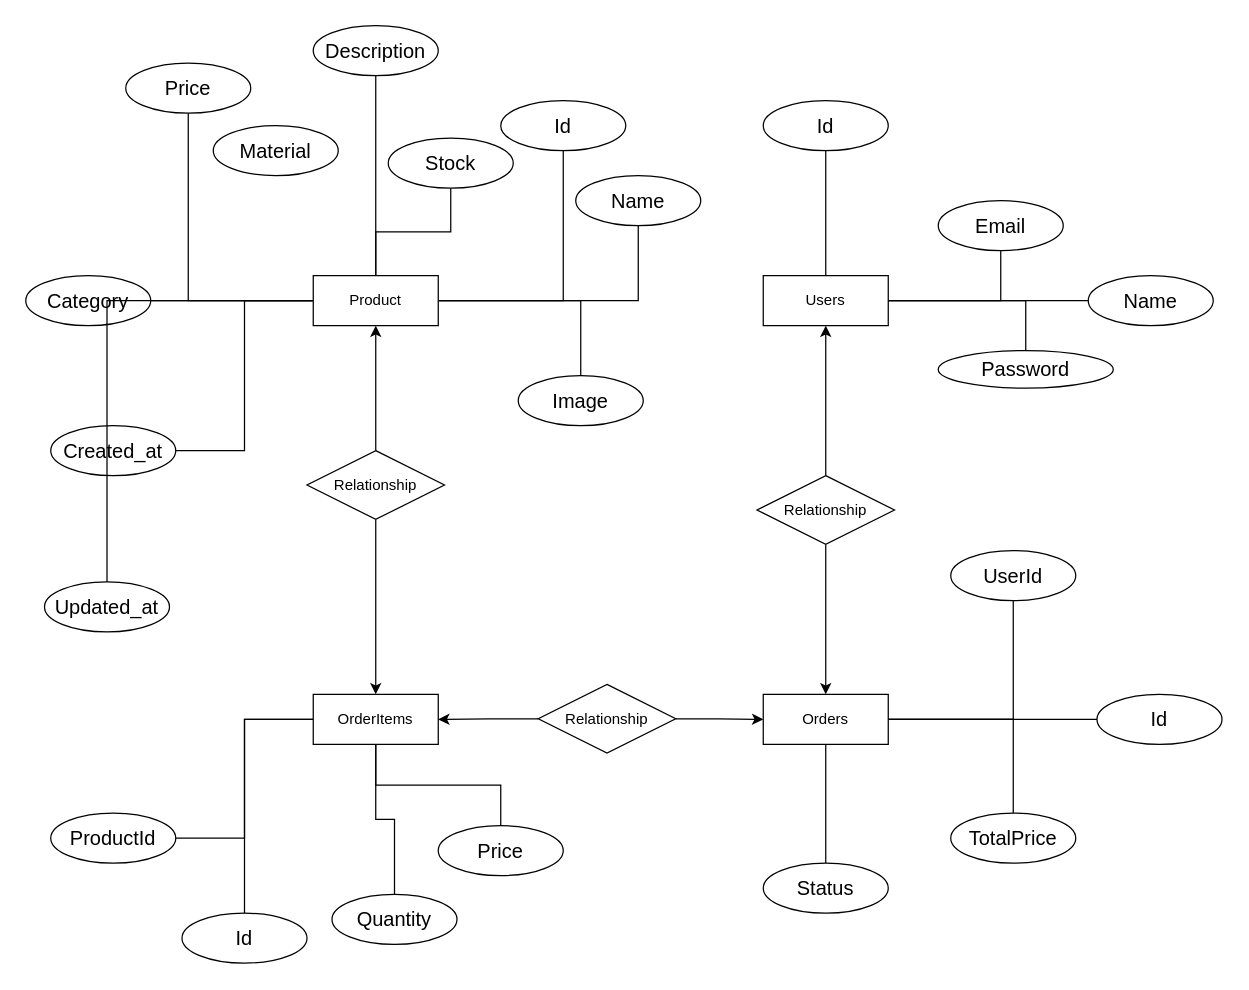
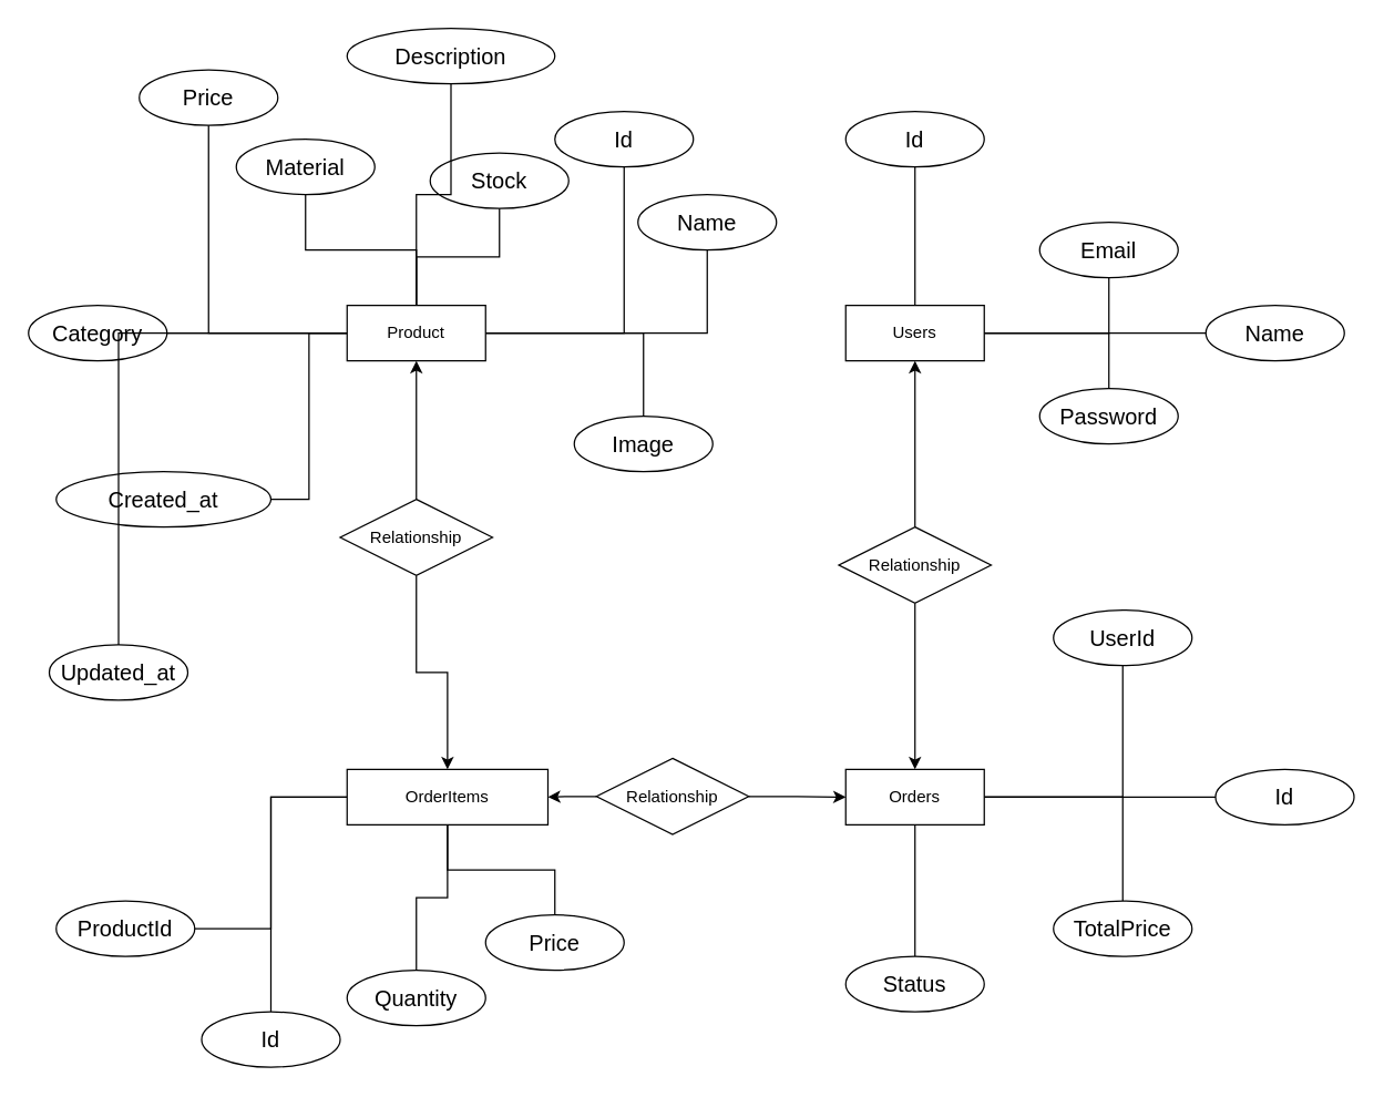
  <mxCell id="0" />
  <mxCell id="1" parent="0" />
  <mxCell id="2" value="&lt;span style=&quot;font-size:12.0pt;line-height:107%;&lt;br/&gt;font-family:&amp;quot;Times New Roman&amp;quot;,serif;mso-fareast-font-family:Calibri;mso-fareast-theme-font:&lt;br/&gt;minor-latin;mso-ansi-language:HU;mso-fareast-language:EN-US;mso-bidi-language:&lt;br/&gt;AR-SA&quot;&gt;Updated_at&lt;/span&gt;" style="ellipse;whiteSpace=wrap;html=1;align=center;" parent="1" vertex="1"><mxGeometry x="35" y="465" width="100" height="40" as="geometry" /></mxCell>
  <mxCell id="3" value="&lt;span style=&quot;font-size:12.0pt;line-height:107%;&lt;br/&gt;font-family:&amp;quot;Times New Roman&amp;quot;,serif;mso-fareast-font-family:Calibri;mso-fareast-theme-font:&lt;br/&gt;minor-latin;mso-ansi-language:HU;mso-fareast-language:EN-US;mso-bidi-language:&lt;br/&gt;AR-SA&quot;&gt;Price&lt;/span&gt;" style="ellipse;whiteSpace=wrap;html=1;align=center;" parent="1" vertex="1"><mxGeometry x="100" y="50" width="100" height="40" as="geometry" /></mxCell>
  <mxCell id="4" value="&lt;span style=&quot;font-size:12.0pt;line-height:107%;&lt;br/&gt;font-family:&amp;quot;Times New Roman&amp;quot;,serif;mso-fareast-font-family:Calibri;mso-fareast-theme-font:&lt;br/&gt;minor-latin;mso-ansi-language:HU;mso-fareast-language:EN-US;mso-bidi-language:&lt;br/&gt;AR-SA&quot;&gt;Id&lt;/span&gt;" style="ellipse;whiteSpace=wrap;html=1;align=center;" vertex="1" parent="1"><mxGeometry x="400" y="80" width="100" height="40" as="geometry" /></mxCell>
- <mxCell id="5" value="&lt;span style=&quot;font-size:12.0pt;line-height:107%;&lt;br/&gt;font-family:&amp;quot;Times New Roman&amp;quot;,serif;mso-fareast-font-family:Calibri;mso-fareast-theme-font:&lt;br/&gt;minor-latin;mso-ansi-language:HU;mso-fareast-language:EN-US;mso-bidi-language:&lt;br/&gt;AR-SA&quot;&gt;Description&lt;/span&gt;" style="ellipse;whiteSpace=wrap;html=1;align=center;" vertex="1" parent="1"><mxGeometry x="250" y="20" width="100" height="40" as="geometry" /></mxCell>
+ <mxCell id="5" value="&lt;span style=&quot;font-size:12.0pt;line-height:107%;&lt;br/&gt;font-family:&amp;quot;Times New Roman&amp;quot;,serif;mso-fareast-font-family:Calibri;mso-fareast-theme-font:&lt;br/&gt;minor-latin;mso-ansi-language:HU;mso-fareast-language:EN-US;mso-bidi-language:&lt;br/&gt;AR-SA&quot;&gt;Description&lt;/span&gt;" style="ellipse;whiteSpace=wrap;html=1;align=center;" vertex="1" parent="1"><mxGeometry x="250" y="20" width="150" height="40" as="geometry" /></mxCell>
  <mxCell id="6" value="&lt;span style=&quot;font-size:12.0pt;line-height:107%;&lt;br/&gt;font-family:&amp;quot;Times New Roman&amp;quot;,serif;mso-fareast-font-family:Calibri;mso-fareast-theme-font:&lt;br/&gt;minor-latin;mso-ansi-language:HU;mso-fareast-language:EN-US;mso-bidi-language:&lt;br/&gt;AR-SA&quot;&gt;Material&lt;/span&gt;" style="ellipse;whiteSpace=wrap;html=1;align=center;" vertex="1" parent="1"><mxGeometry x="170" y="100" width="100" height="40" as="geometry" /></mxCell>
  <mxCell id="7" value="&lt;span style=&quot;font-size:12.0pt;line-height:107%;&lt;br/&gt;font-family:&amp;quot;Times New Roman&amp;quot;,serif;mso-fareast-font-family:Calibri;mso-fareast-theme-font:&lt;br/&gt;minor-latin;mso-ansi-language:HU;mso-fareast-language:EN-US;mso-bidi-language:&lt;br/&gt;AR-SA&quot;&gt;Name&lt;/span&gt;" style="ellipse;whiteSpace=wrap;html=1;align=center;" vertex="1" parent="1"><mxGeometry x="460" y="140" width="100" height="40" as="geometry" /></mxCell>
- <mxCell id="8" value="&lt;span style=&quot;font-size:12.0pt;line-height:107%;&lt;br/&gt;font-family:&amp;quot;Times New Roman&amp;quot;,serif;mso-fareast-font-family:Calibri;mso-fareast-theme-font:&lt;br/&gt;minor-latin;mso-ansi-language:HU;mso-fareast-language:EN-US;mso-bidi-language:&lt;br/&gt;AR-SA&quot;&gt;Created_at&lt;/span&gt;" style="ellipse;whiteSpace=wrap;html=1;align=center;" vertex="1" parent="1"><mxGeometry x="40" y="340" width="100" height="40" as="geometry" /></mxCell>
+ <mxCell id="8" value="&lt;span style=&quot;font-size:12.0pt;line-height:107%;&lt;br/&gt;font-family:&amp;quot;Times New Roman&amp;quot;,serif;mso-fareast-font-family:Calibri;mso-fareast-theme-font:&lt;br/&gt;minor-latin;mso-ansi-language:HU;mso-fareast-language:EN-US;mso-bidi-language:&lt;br/&gt;AR-SA&quot;&gt;Created_at&lt;/span&gt;" style="ellipse;whiteSpace=wrap;html=1;align=center;" vertex="1" parent="1"><mxGeometry x="40" y="340" width="155" height="40" as="geometry" /></mxCell>
  <mxCell id="9" value="&lt;span style=&quot;font-size:12.0pt;line-height:107%;&lt;br/&gt;font-family:&amp;quot;Times New Roman&amp;quot;,serif;mso-fareast-font-family:Calibri;mso-fareast-theme-font:&lt;br/&gt;minor-latin;mso-ansi-language:HU;mso-fareast-language:EN-US;mso-bidi-language:&lt;br/&gt;AR-SA&quot;&gt;Category&lt;/span&gt;" style="ellipse;whiteSpace=wrap;html=1;align=center;" vertex="1" parent="1"><mxGeometry x="20" y="220" width="100" height="40" as="geometry" /></mxCell>
  <mxCell id="10" value="&lt;span style=&quot;font-size:12.0pt;line-height:107%;&lt;br/&gt;font-family:&amp;quot;Times New Roman&amp;quot;,serif;mso-fareast-font-family:Calibri;mso-fareast-theme-font:&lt;br/&gt;minor-latin;mso-ansi-language:HU;mso-fareast-language:EN-US;mso-bidi-language:&lt;br/&gt;AR-SA&quot;&gt;Stock&lt;/span&gt;" style="ellipse;whiteSpace=wrap;html=1;align=center;" vertex="1" parent="1"><mxGeometry x="310" y="110" width="100" height="40" as="geometry" /></mxCell>
  <mxCell id="11" value="&lt;span style=&quot;font-size: 16px;&quot;&gt;Image&lt;/span&gt;" style="ellipse;whiteSpace=wrap;html=1;align=center;" vertex="1" parent="1"><mxGeometry x="414" y="300" width="100" height="40" as="geometry" /></mxCell>
  <mxCell id="12" style="edgeStyle=orthogonalEdgeStyle;rounded=0;orthogonalLoop=1;jettySize=auto;html=1;entryX=0.5;entryY=1;entryDx=0;entryDy=0;endArrow=none;endFill=0;" edge="1" parent="1" source="22" target="5"><mxGeometry relative="1" as="geometry" /></mxCell>
  <mxCell id="13" style="edgeStyle=orthogonalEdgeStyle;rounded=0;orthogonalLoop=1;jettySize=auto;html=1;entryX=0.5;entryY=1;entryDx=0;entryDy=0;endArrow=none;endFill=0;" edge="1" parent="1" source="22" target="7"><mxGeometry relative="1" as="geometry" /></mxCell>
  <mxCell id="14" style="edgeStyle=orthogonalEdgeStyle;rounded=0;orthogonalLoop=1;jettySize=auto;html=1;entryX=0.5;entryY=1;entryDx=0;entryDy=0;endArrow=none;endFill=0;" edge="1" parent="1" source="22" target="4"><mxGeometry relative="1" as="geometry" /></mxCell>
  <mxCell id="15" style="edgeStyle=orthogonalEdgeStyle;rounded=0;orthogonalLoop=1;jettySize=auto;html=1;entryX=0.5;entryY=1;entryDx=0;entryDy=0;endArrow=none;endFill=0;" edge="1" parent="1" source="22" target="10"><mxGeometry relative="1" as="geometry" /></mxCell>
+ <mxCell id="16" style="edgeStyle=orthogonalEdgeStyle;rounded=0;orthogonalLoop=1;jettySize=auto;html=1;entryX=0.5;entryY=1;entryDx=0;entryDy=0;endArrow=none;endFill=0;" edge="1" parent="1" source="22" target="6"><mxGeometry relative="1" as="geometry" /></mxCell>
  <mxCell id="17" style="edgeStyle=orthogonalEdgeStyle;rounded=0;orthogonalLoop=1;jettySize=auto;html=1;endArrow=none;endFill=0;" edge="1" parent="1" source="22" target="9"><mxGeometry relative="1" as="geometry" /></mxCell>
  <mxCell id="18" style="edgeStyle=orthogonalEdgeStyle;rounded=0;orthogonalLoop=1;jettySize=auto;html=1;entryX=0.5;entryY=0;entryDx=0;entryDy=0;endArrow=none;endFill=0;" edge="1" parent="1" source="22" target="2"><mxGeometry relative="1" as="geometry" /></mxCell>
  <mxCell id="19" style="edgeStyle=orthogonalEdgeStyle;rounded=0;orthogonalLoop=1;jettySize=auto;html=1;entryX=1;entryY=0.5;entryDx=0;entryDy=0;endArrow=none;endFill=0;" edge="1" parent="1" source="22" target="8"><mxGeometry relative="1" as="geometry" /></mxCell>
  <mxCell id="20" style="edgeStyle=orthogonalEdgeStyle;rounded=0;orthogonalLoop=1;jettySize=auto;html=1;endArrow=none;endFill=0;" edge="1" parent="1" source="22" target="3"><mxGeometry relative="1" as="geometry" /></mxCell>
  <mxCell id="21" style="edgeStyle=orthogonalEdgeStyle;rounded=0;orthogonalLoop=1;jettySize=auto;html=1;entryX=0.5;entryY=0;entryDx=0;entryDy=0;endArrow=none;endFill=0;" edge="1" parent="1" source="22" target="11"><mxGeometry relative="1" as="geometry" /></mxCell>
  <mxCell id="22" value="Product" style="whiteSpace=wrap;html=1;align=center;" vertex="1" parent="1"><mxGeometry x="250" y="220" width="100" height="40" as="geometry" /></mxCell>
  <mxCell id="23" style="edgeStyle=orthogonalEdgeStyle;rounded=0;orthogonalLoop=1;jettySize=auto;html=1;entryX=0.5;entryY=1;entryDx=0;entryDy=0;endArrow=none;endFill=0;" edge="1" parent="1" source="27" target="38"><mxGeometry relative="1" as="geometry" /></mxCell>
  <mxCell id="24" style="edgeStyle=orthogonalEdgeStyle;rounded=0;orthogonalLoop=1;jettySize=auto;html=1;entryX=0.5;entryY=1;entryDx=0;entryDy=0;endArrow=none;endFill=0;" edge="1" parent="1" source="27" target="44"><mxGeometry relative="1" as="geometry" /></mxCell>
  <mxCell id="25" style="edgeStyle=orthogonalEdgeStyle;rounded=0;orthogonalLoop=1;jettySize=auto;html=1;entryX=0.5;entryY=0;entryDx=0;entryDy=0;endArrow=none;endFill=0;" edge="1" parent="1" source="27" target="45"><mxGeometry relative="1" as="geometry" /></mxCell>
  <mxCell id="26" style="edgeStyle=orthogonalEdgeStyle;rounded=0;orthogonalLoop=1;jettySize=auto;html=1;entryX=0;entryY=0.5;entryDx=0;entryDy=0;endArrow=none;endFill=0;" edge="1" parent="1" source="27" target="43"><mxGeometry relative="1" as="geometry" /></mxCell>
  <mxCell id="27" value="Users" style="whiteSpace=wrap;html=1;align=center;" vertex="1" parent="1"><mxGeometry x="610" y="220" width="100" height="40" as="geometry" /></mxCell>
  <mxCell id="28" style="edgeStyle=orthogonalEdgeStyle;rounded=0;orthogonalLoop=1;jettySize=auto;html=1;entryX=0.5;entryY=0;entryDx=0;entryDy=0;endArrow=none;endFill=0;" edge="1" parent="1" source="32" target="42"><mxGeometry relative="1" as="geometry" /></mxCell>
  <mxCell id="29" style="edgeStyle=orthogonalEdgeStyle;rounded=0;orthogonalLoop=1;jettySize=auto;html=1;entryX=0;entryY=0.5;entryDx=0;entryDy=0;endArrow=none;endFill=0;" edge="1" parent="1" source="32" target="41"><mxGeometry relative="1" as="geometry" /></mxCell>
  <mxCell id="30" style="edgeStyle=orthogonalEdgeStyle;rounded=0;orthogonalLoop=1;jettySize=auto;html=1;entryX=0.5;entryY=0;entryDx=0;entryDy=0;endArrow=none;endFill=0;" edge="1" parent="1" source="32" target="40"><mxGeometry relative="1" as="geometry" /></mxCell>
  <mxCell id="31" style="edgeStyle=orthogonalEdgeStyle;rounded=0;orthogonalLoop=1;jettySize=auto;html=1;endArrow=none;endFill=0;" edge="1" parent="1" source="32" target="39"><mxGeometry relative="1" as="geometry" /></mxCell>
  <mxCell id="32" value="Orders" style="whiteSpace=wrap;html=1;align=center;" vertex="1" parent="1"><mxGeometry x="610" y="555" width="100" height="40" as="geometry" /></mxCell>
  <mxCell id="33" style="edgeStyle=orthogonalEdgeStyle;rounded=0;orthogonalLoop=1;jettySize=auto;html=1;entryX=0.5;entryY=0;entryDx=0;entryDy=0;endArrow=none;endFill=0;" edge="1" parent="1" source="37" target="48"><mxGeometry relative="1" as="geometry" /></mxCell>
  <mxCell id="34" style="edgeStyle=orthogonalEdgeStyle;rounded=0;orthogonalLoop=1;jettySize=auto;html=1;entryX=0.5;entryY=0;entryDx=0;entryDy=0;endArrow=none;endFill=0;" edge="1" parent="1" source="37" target="49"><mxGeometry relative="1" as="geometry" /></mxCell>
  <mxCell id="35" style="edgeStyle=orthogonalEdgeStyle;rounded=0;orthogonalLoop=1;jettySize=auto;html=1;entryX=1;entryY=0.5;entryDx=0;entryDy=0;endArrow=none;endFill=0;" edge="1" parent="1" source="37" target="47"><mxGeometry relative="1" as="geometry"><Array as="points"><mxPoint x="195" y="575" /><mxPoint x="195" y="670" /></Array></mxGeometry></mxCell>
  <mxCell id="36" style="edgeStyle=orthogonalEdgeStyle;rounded=0;orthogonalLoop=1;jettySize=auto;html=1;endArrow=none;endFill=0;" edge="1" parent="1" source="37" target="46"><mxGeometry relative="1" as="geometry" /></mxCell>
- <mxCell id="37" value="OrderItems" style="whiteSpace=wrap;html=1;align=center;" vertex="1" parent="1"><mxGeometry x="250" y="555" width="100" height="40" as="geometry" /></mxCell>
+ <mxCell id="37" value="OrderItems" style="whiteSpace=wrap;html=1;align=center;" vertex="1" parent="1"><mxGeometry x="250" y="555" width="145" height="40" as="geometry" /></mxCell>
  <mxCell id="38" value="&lt;span style=&quot;font-size:12.0pt;line-height:107%;&lt;br/&gt;font-family:&amp;quot;Times New Roman&amp;quot;,serif;mso-fareast-font-family:Calibri;mso-fareast-theme-font:&lt;br/&gt;minor-latin;mso-ansi-language:HU;mso-fareast-language:EN-US;mso-bidi-language:&lt;br/&gt;AR-SA&quot;&gt;Id&lt;/span&gt;" style="ellipse;whiteSpace=wrap;html=1;align=center;" vertex="1" parent="1"><mxGeometry x="610" y="80" width="100" height="40" as="geometry" /></mxCell>
  <mxCell id="39" value="&lt;span style=&quot;font-size:12.0pt;line-height:107%;&lt;br/&gt;font-family:&amp;quot;Times New Roman&amp;quot;,serif;mso-fareast-font-family:Calibri;mso-fareast-theme-font:&lt;br/&gt;minor-latin;mso-ansi-language:HU;mso-fareast-language:EN-US;mso-bidi-language:&lt;br/&gt;AR-SA&quot;&gt;UserId&lt;/span&gt;" style="ellipse;whiteSpace=wrap;html=1;align=center;" vertex="1" parent="1"><mxGeometry x="760" y="440" width="100" height="40" as="geometry" /></mxCell>
  <mxCell id="40" value="&lt;span style=&quot;font-size:12.0pt;line-height:107%;&lt;br/&gt;font-family:&amp;quot;Times New Roman&amp;quot;,serif;mso-fareast-font-family:Calibri;mso-fareast-theme-font:&lt;br/&gt;minor-latin;mso-ansi-language:HU;mso-fareast-language:EN-US;mso-bidi-language:&lt;br/&gt;AR-SA&quot;&gt;TotalPrice&lt;/span&gt;" style="ellipse;whiteSpace=wrap;html=1;align=center;" vertex="1" parent="1"><mxGeometry x="760" y="650" width="100" height="40" as="geometry" /></mxCell>
  <mxCell id="41" value="&lt;span style=&quot;font-size:12.0pt;line-height:107%;&lt;br/&gt;font-family:&amp;quot;Times New Roman&amp;quot;,serif;mso-fareast-font-family:Calibri;mso-fareast-theme-font:&lt;br/&gt;minor-latin;mso-ansi-language:HU;mso-fareast-language:EN-US;mso-bidi-language:&lt;br/&gt;AR-SA&quot;&gt;Id&lt;/span&gt;" style="ellipse;whiteSpace=wrap;html=1;align=center;" vertex="1" parent="1"><mxGeometry x="877" y="555" width="100" height="40" as="geometry" /></mxCell>
  <mxCell id="42" value="&lt;span style=&quot;font-size:12.0pt;line-height:107%;&lt;br/&gt;font-family:&amp;quot;Times New Roman&amp;quot;,serif;mso-fareast-font-family:Calibri;mso-fareast-theme-font:&lt;br/&gt;minor-latin;mso-ansi-language:HU;mso-fareast-language:EN-US;mso-bidi-language:&lt;br/&gt;AR-SA&quot;&gt;Status&lt;/span&gt;" style="ellipse;whiteSpace=wrap;html=1;align=center;" vertex="1" parent="1"><mxGeometry x="610" y="690" width="100" height="40" as="geometry" /></mxCell>
  <mxCell id="43" value="&lt;span style=&quot;font-size:12.0pt;line-height:107%;&lt;br/&gt;font-family:&amp;quot;Times New Roman&amp;quot;,serif;mso-fareast-font-family:Calibri;mso-fareast-theme-font:&lt;br/&gt;minor-latin;mso-ansi-language:HU;mso-fareast-language:EN-US;mso-bidi-language:&lt;br/&gt;AR-SA&quot;&gt;Name&lt;/span&gt;" style="ellipse;whiteSpace=wrap;html=1;align=center;" vertex="1" parent="1"><mxGeometry x="870" y="220" width="100" height="40" as="geometry" /></mxCell>
  <mxCell id="44" value="&lt;span style=&quot;font-size:12.0pt;line-height:107%;&lt;br/&gt;font-family:&amp;quot;Times New Roman&amp;quot;,serif;mso-fareast-font-family:Calibri;mso-fareast-theme-font:&lt;br/&gt;minor-latin;mso-ansi-language:HU;mso-fareast-language:EN-US;mso-bidi-language:&lt;br/&gt;AR-SA&quot;&gt;Email&lt;/span&gt;" style="ellipse;whiteSpace=wrap;html=1;align=center;" vertex="1" parent="1"><mxGeometry x="750" y="160" width="100" height="40" as="geometry" /></mxCell>
- <mxCell id="45" value="&lt;span style=&quot;font-size:12.0pt;line-height:107%;&lt;br/&gt;font-family:&amp;quot;Times New Roman&amp;quot;,serif;mso-fareast-font-family:Calibri;mso-fareast-theme-font:&lt;br/&gt;minor-latin;mso-ansi-language:HU;mso-fareast-language:EN-US;mso-bidi-language:&lt;br/&gt;AR-SA&quot;&gt;Password&lt;/span&gt;" style="ellipse;whiteSpace=wrap;html=1;align=center;" vertex="1" parent="1"><mxGeometry x="750" y="280" width="140" height="30" as="geometry" /></mxCell>
+ <mxCell id="45" value="&lt;span style=&quot;font-size:12.0pt;line-height:107%;&lt;br/&gt;font-family:&amp;quot;Times New Roman&amp;quot;,serif;mso-fareast-font-family:Calibri;mso-fareast-theme-font:&lt;br/&gt;minor-latin;mso-ansi-language:HU;mso-fareast-language:EN-US;mso-bidi-language:&lt;br/&gt;AR-SA&quot;&gt;Password&lt;/span&gt;" style="ellipse;whiteSpace=wrap;html=1;align=center;" vertex="1" parent="1"><mxGeometry x="750" y="280" width="100" height="40" as="geometry" /></mxCell>
  <mxCell id="46" value="&lt;span style=&quot;font-size:12.0pt;line-height:107%;&lt;br/&gt;font-family:&amp;quot;Times New Roman&amp;quot;,serif;mso-fareast-font-family:Calibri;mso-fareast-theme-font:&lt;br/&gt;minor-latin;mso-ansi-language:HU;mso-fareast-language:EN-US;mso-bidi-language:&lt;br/&gt;AR-SA&quot;&gt;Id&lt;/span&gt;" style="ellipse;whiteSpace=wrap;html=1;align=center;" vertex="1" parent="1"><mxGeometry x="145" y="730" width="100" height="40" as="geometry" /></mxCell>
  <mxCell id="47" value="&lt;span style=&quot;font-size:12.0pt;line-height:107%;&lt;br/&gt;font-family:&amp;quot;Times New Roman&amp;quot;,serif;mso-fareast-font-family:Calibri;mso-fareast-theme-font:&lt;br/&gt;minor-latin;mso-ansi-language:HU;mso-fareast-language:EN-US;mso-bidi-language:&lt;br/&gt;AR-SA&quot;&gt;ProductId&lt;/span&gt;" style="ellipse;whiteSpace=wrap;html=1;align=center;" vertex="1" parent="1"><mxGeometry x="40" y="650" width="100" height="40" as="geometry" /></mxCell>
- <mxCell id="48" value="&lt;span style=&quot;font-size:12.0pt;line-height:107%;&lt;br/&gt;font-family:&amp;quot;Times New Roman&amp;quot;,serif;mso-fareast-font-family:Calibri;mso-fareast-theme-font:&lt;br/&gt;minor-latin;mso-ansi-language:HU;mso-fareast-language:EN-US;mso-bidi-language:&lt;br/&gt;AR-SA&quot;&gt;Quantity&lt;/span&gt;" style="ellipse;whiteSpace=wrap;html=1;align=center;" vertex="1" parent="1"><mxGeometry x="265" y="715" width="100" height="40" as="geometry" /></mxCell>
+ <mxCell id="48" value="&lt;span style=&quot;font-size:12.0pt;line-height:107%;&lt;br/&gt;font-family:&amp;quot;Times New Roman&amp;quot;,serif;mso-fareast-font-family:Calibri;mso-fareast-theme-font:&lt;br/&gt;minor-latin;mso-ansi-language:HU;mso-fareast-language:EN-US;mso-bidi-language:&lt;br/&gt;AR-SA&quot;&gt;Quantity&lt;/span&gt;" style="ellipse;whiteSpace=wrap;html=1;align=center;" vertex="1" parent="1"><mxGeometry x="250" y="700" width="100" height="40" as="geometry" /></mxCell>
  <mxCell id="49" value="&lt;span style=&quot;font-size:12.0pt;line-height:107%;&lt;br/&gt;font-family:&amp;quot;Times New Roman&amp;quot;,serif;mso-fareast-font-family:Calibri;mso-fareast-theme-font:&lt;br/&gt;minor-latin;mso-ansi-language:HU;mso-fareast-language:EN-US;mso-bidi-language:&lt;br/&gt;AR-SA&quot;&gt;Price&lt;/span&gt;" style="ellipse;whiteSpace=wrap;html=1;align=center;" vertex="1" parent="1"><mxGeometry x="350" y="660" width="100" height="40" as="geometry" /></mxCell>
  <mxCell id="50" style="edgeStyle=orthogonalEdgeStyle;rounded=0;orthogonalLoop=1;jettySize=auto;html=1;entryX=0;entryY=0.5;entryDx=0;entryDy=0;" edge="1" parent="1" source="52" target="32"><mxGeometry relative="1" as="geometry" /></mxCell>
  <mxCell id="51" style="edgeStyle=orthogonalEdgeStyle;rounded=0;orthogonalLoop=1;jettySize=auto;html=1;entryX=1;entryY=0.5;entryDx=0;entryDy=0;" edge="1" parent="1" source="52" target="37"><mxGeometry relative="1" as="geometry" /></mxCell>
  <mxCell id="52" value="Relationship" style="shape=rhombus;perimeter=rhombusPerimeter;whiteSpace=wrap;html=1;align=center;" vertex="1" parent="1"><mxGeometry x="430" y="547" width="110" height="55" as="geometry" /></mxCell>
  <mxCell id="53" style="edgeStyle=orthogonalEdgeStyle;rounded=0;orthogonalLoop=1;jettySize=auto;html=1;entryX=0.5;entryY=1;entryDx=0;entryDy=0;" edge="1" parent="1" source="55" target="22"><mxGeometry relative="1" as="geometry" /></mxCell>
  <mxCell id="54" style="edgeStyle=orthogonalEdgeStyle;rounded=0;orthogonalLoop=1;jettySize=auto;html=1;entryX=0.5;entryY=0;entryDx=0;entryDy=0;" edge="1" parent="1" source="55" target="37"><mxGeometry relative="1" as="geometry" /></mxCell>
  <mxCell id="55" value="Relationship" style="shape=rhombus;perimeter=rhombusPerimeter;whiteSpace=wrap;html=1;align=center;" vertex="1" parent="1"><mxGeometry x="245" y="360" width="110" height="55" as="geometry" /></mxCell>
  <mxCell id="56" style="edgeStyle=orthogonalEdgeStyle;rounded=0;orthogonalLoop=1;jettySize=auto;html=1;entryX=0.5;entryY=0;entryDx=0;entryDy=0;" edge="1" parent="1" source="58" target="32"><mxGeometry relative="1" as="geometry" /></mxCell>
  <mxCell id="57" style="edgeStyle=orthogonalEdgeStyle;rounded=0;orthogonalLoop=1;jettySize=auto;html=1;entryX=0.5;entryY=1;entryDx=0;entryDy=0;" edge="1" parent="1" source="58" target="27"><mxGeometry relative="1" as="geometry" /></mxCell>
  <mxCell id="58" value="Relationship" style="shape=rhombus;perimeter=rhombusPerimeter;whiteSpace=wrap;html=1;align=center;" vertex="1" parent="1"><mxGeometry x="605" y="380" width="110" height="55" as="geometry" /></mxCell>
